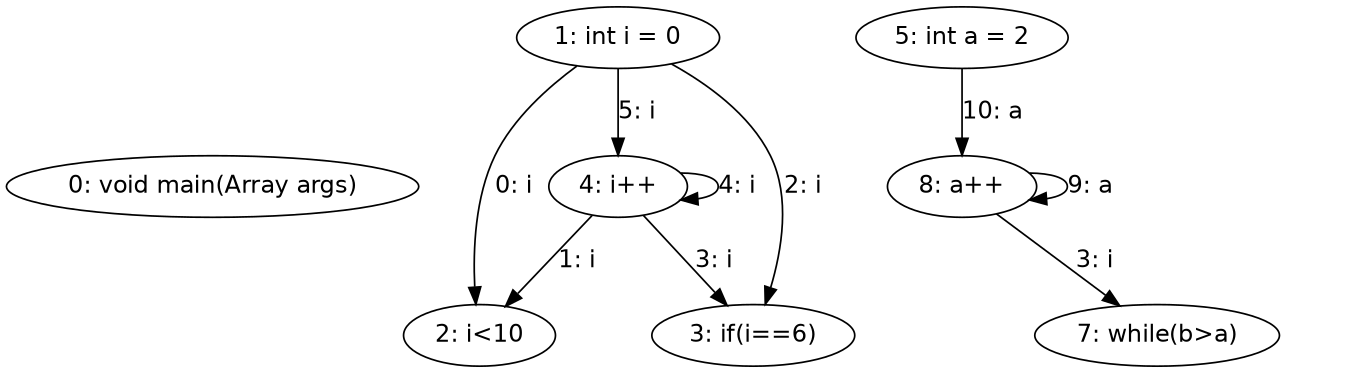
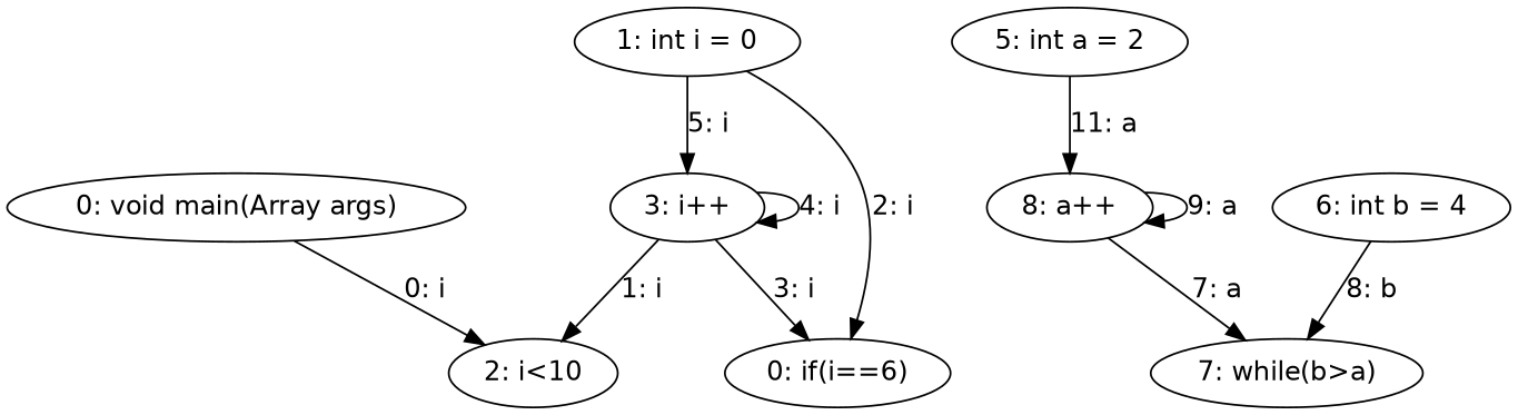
  digraph {
    fontname="DejaVu Sans"
    node [fontname="DejaVu Sans"]
    edge [fontname="DejaVu Sans"]
    n1 [label="0: void main(Array args)"]
    n2 [label="1: int i = 0"]
    n3 [label="2: i<10"]
-   n4 [label="3: if(i==6)"]
-   n5 [label="4: i++"]
+   n4 [label="0: if(i==6)"]
+   n5 [label="3: i++"]
    n6 [label="5: int a = 2"]
    n7 [label="8: a++"]
    n8 [label="7: while(b>a)"]
-   n2 -> n3 [label="0: i"]
+   n9 [label="6: int b = 4"]
+   n1 -> n3 [label="0: i"]
    n2 -> n4 [label="2: i"]
    n2 -> n5 [label="5: i"]
    n5 -> n3 [label="1: i"]
    n5 -> n4 [label="3: i"]
    n5 -> n5 [label="4: i"]
-   n6 -> n7 [label="10: a"]
+   n6 -> n7 [label="11: a"]
    n7 -> n7 [label="9: a"]
-   n7 -> n8 [label="3: i"]
+   n7 -> n8 [label="7: a"]
+   n9 -> n8 [label="8: b"]
  }
